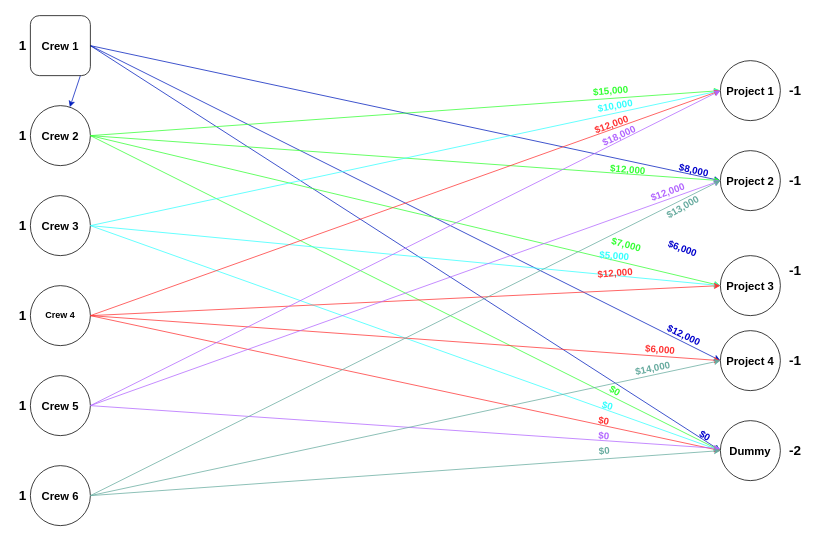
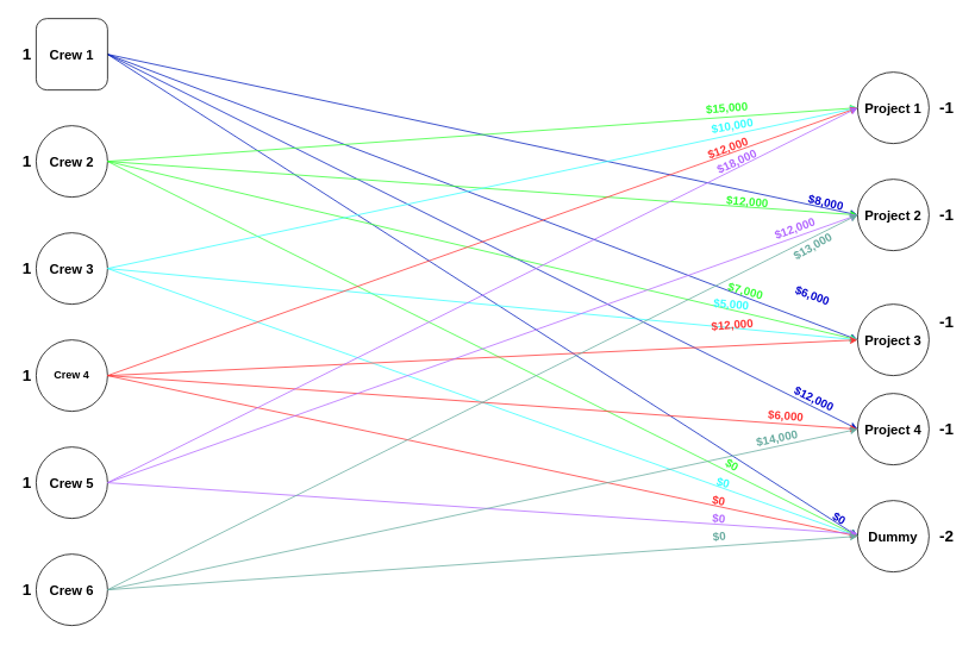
  <mxCell id="0" />
  <mxCell id="1" parent="0" />
  <mxCell id="2" value="&lt;b&gt;&lt;font style=&quot;font-size: 15px&quot;&gt;Project 1&lt;/font&gt;&lt;/b&gt;" style="ellipse;whiteSpace=wrap;html=1;aspect=fixed;" vertex="1" parent="1"><mxGeometry x="960" y="80" width="80" height="80" as="geometry" /></mxCell>
  <mxCell id="3" value="" style="endArrow=classic;html=1;exitX=1;exitY=0.5;exitDx=0;exitDy=0;fillColor=#0050ef;strokeColor=#001DBC;entryX=0;entryY=0.5;entryDx=0;entryDy=0;" edge="1" parent="1" source="12" target="8"><mxGeometry width="50" height="50" relative="1" as="geometry"><mxPoint x="200" y="80" as="sourcePoint" /><mxPoint x="900" y="530.59" as="targetPoint" /></mxGeometry></mxCell>
  <mxCell id="4" value="" style="endArrow=classic;html=1;entryX=0;entryY=0.5;entryDx=0;entryDy=0;fillColor=#0050ef;strokeColor=#001DBC;exitX=1;exitY=0.5;exitDx=0;exitDy=0;" edge="1" parent="1" target="11" source="12"><mxGeometry width="50" height="50" relative="1" as="geometry"><mxPoint x="220" y="130" as="sourcePoint" /><mxPoint x="530" y="515" as="targetPoint" /></mxGeometry></mxCell>
  <mxCell id="5" value="" style="endArrow=classic;html=1;exitX=1;exitY=0.5;exitDx=0;exitDy=0;entryX=0;entryY=0.5;entryDx=0;entryDy=0;fillColor=#0050ef;strokeColor=#001DBC;" edge="1" parent="1" source="12" target="10"><mxGeometry width="50" height="50" relative="1" as="geometry"><mxPoint x="200" y="80" as="sourcePoint" /><mxPoint x="800" y="360" as="targetPoint" /></mxGeometry></mxCell>
- <mxCell id="6" value="" style="endArrow=classic;html=1;fillColor=#0050ef;strokeColor=#001DBC;exitX=1;exitY=0.5;exitDx=0;exitDy=0;" edge="1" parent="1" source="12" target="13"><mxGeometry width="50" height="50" relative="1" as="geometry"><mxPoint x="200" y="80" as="sourcePoint" /><mxPoint x="800" y="200" as="targetPoint" /></mxGeometry></mxCell>
+ <mxCell id="6" value="" style="endArrow=classic;html=1;entryX=0;entryY=0.5;entryDx=0;entryDy=0;fillColor=#0050ef;strokeColor=#001DBC;exitX=1;exitY=0.5;exitDx=0;exitDy=0;" edge="1" parent="1" source="12" target="9"><mxGeometry width="50" height="50" relative="1" as="geometry"><mxPoint x="200" y="80" as="sourcePoint" /><mxPoint x="800" y="200" as="targetPoint" /></mxGeometry></mxCell>
  <mxCell id="7" value="&lt;b style=&quot;font-size: 13px;&quot;&gt;$8,000&lt;/b&gt;" style="text;html=1;strokeColor=none;fillColor=none;align=center;verticalAlign=middle;whiteSpace=wrap;rounded=0;rotation=13;fontColor=#0000CC;fontSize=13;" vertex="1" parent="1"><mxGeometry x="889.87" y="211.1" width="70" height="29.87" as="geometry" /></mxCell>
  <mxCell id="8" value="&lt;b&gt;&lt;font style=&quot;font-size: 15px&quot;&gt;Project 2&lt;/font&gt;&lt;/b&gt;" style="ellipse;whiteSpace=wrap;html=1;aspect=fixed;" vertex="1" parent="1"><mxGeometry x="960" y="200" width="80" height="80" as="geometry" /></mxCell>
  <mxCell id="9" value="&lt;b&gt;&lt;font style=&quot;font-size: 15px&quot;&gt;Project 3&lt;/font&gt;&lt;/b&gt;" style="ellipse;whiteSpace=wrap;html=1;aspect=fixed;" vertex="1" parent="1"><mxGeometry x="960" y="340" width="80" height="80" as="geometry" /></mxCell>
  <mxCell id="10" value="&lt;b&gt;&lt;font style=&quot;font-size: 15px&quot;&gt;Project 4&lt;/font&gt;&lt;/b&gt;" style="ellipse;whiteSpace=wrap;html=1;aspect=fixed;" vertex="1" parent="1"><mxGeometry x="960" y="440" width="80" height="80" as="geometry" /></mxCell>
  <mxCell id="11" value="&lt;b&gt;&lt;font style=&quot;font-size: 15px&quot;&gt;Dummy&lt;/font&gt;&lt;/b&gt;" style="ellipse;whiteSpace=wrap;html=1;aspect=fixed;" vertex="1" parent="1"><mxGeometry x="960" y="560" width="80" height="80" as="geometry" /></mxCell>
  <mxCell id="12" value="&lt;b&gt;&lt;font style=&quot;font-size: 15px&quot;&gt;Crew 1&lt;/font&gt;&lt;/b&gt;" style="whiteSpace=wrap;html=1;aspect=fixed;rounded=1;" vertex="1" parent="1"><mxGeometry x="40" y="20" width="80" height="80" as="geometry" /></mxCell>
  <mxCell id="13" value="&lt;b&gt;&lt;font style=&quot;font-size: 15px&quot;&gt;Crew 2&lt;/font&gt;&lt;/b&gt;" style="ellipse;whiteSpace=wrap;html=1;aspect=fixed;" vertex="1" parent="1"><mxGeometry x="40" y="140" width="80" height="80" as="geometry" /></mxCell>
  <mxCell id="14" value="&lt;b&gt;&lt;font style=&quot;font-size: 15px&quot;&gt;Crew 3&lt;/font&gt;&lt;/b&gt;" style="ellipse;whiteSpace=wrap;html=1;aspect=fixed;" vertex="1" parent="1"><mxGeometry x="40" y="260" width="80" height="80" as="geometry" /></mxCell>
  <mxCell id="15" value="&lt;b&gt;&lt;font style=&quot;font-size: 12px&quot;&gt;Crew 4&lt;/font&gt;&lt;/b&gt;" style="ellipse;whiteSpace=wrap;html=1;aspect=fixed;" vertex="1" parent="1"><mxGeometry x="40" y="380" width="80" height="80" as="geometry" /></mxCell>
  <mxCell id="16" value="&lt;b&gt;&lt;font style=&quot;font-size: 15px&quot;&gt;Crew 5&lt;/font&gt;&lt;/b&gt;" style="ellipse;whiteSpace=wrap;html=1;aspect=fixed;" vertex="1" parent="1"><mxGeometry x="40" y="500" width="80" height="80" as="geometry" /></mxCell>
  <mxCell id="17" value="&lt;b&gt;&lt;font style=&quot;font-size: 15px&quot;&gt;Crew 6&lt;/font&gt;&lt;/b&gt;" style="ellipse;whiteSpace=wrap;html=1;aspect=fixed;" vertex="1" parent="1"><mxGeometry x="40" y="620" width="80" height="80" as="geometry" /></mxCell>
  <mxCell id="18" value="" style="endArrow=classic;html=1;fillColor=#0050ef;entryX=0;entryY=0.5;entryDx=0;entryDy=0;strokeColor=#33FF33;fontColor=#33FF33;exitX=1;exitY=0.5;exitDx=0;exitDy=0;" edge="1" parent="1" source="13" target="2"><mxGeometry width="50" height="50" relative="1" as="geometry"><mxPoint x="160" y="180" as="sourcePoint" /><mxPoint x="800" y="350" as="targetPoint" /></mxGeometry></mxCell>
  <mxCell id="19" value="" style="endArrow=classic;html=1;entryX=0;entryY=0.5;entryDx=0;entryDy=0;fillColor=#0050ef;exitX=1;exitY=0.5;exitDx=0;exitDy=0;strokeColor=#33FF33;fontColor=#33FF33;" edge="1" parent="1" source="13" target="11"><mxGeometry width="50" height="50" relative="1" as="geometry"><mxPoint x="160" y="230" as="sourcePoint" /><mxPoint x="800" y="710" as="targetPoint" /></mxGeometry></mxCell>
  <mxCell id="20" value="" style="endArrow=classic;html=1;exitX=1;exitY=0.5;exitDx=0;exitDy=0;entryX=0;entryY=0.5;entryDx=0;entryDy=0;fillColor=#0050ef;strokeColor=#33FF33;fontColor=#33FF33;" edge="1" parent="1" source="13" target="9"><mxGeometry width="50" height="50" relative="1" as="geometry"><mxPoint x="160" y="230" as="sourcePoint" /><mxPoint x="800" y="590" as="targetPoint" /></mxGeometry></mxCell>
  <mxCell id="21" value="" style="endArrow=classic;html=1;entryX=0;entryY=0.5;entryDx=0;entryDy=0;fillColor=#0050ef;exitX=1;exitY=0.5;exitDx=0;exitDy=0;strokeColor=#33FF33;fontColor=#33FF33;" edge="1" parent="1" source="13" target="8"><mxGeometry width="50" height="50" relative="1" as="geometry"><mxPoint x="160" y="230" as="sourcePoint" /><mxPoint x="800" y="470" as="targetPoint" /></mxGeometry></mxCell>
  <mxCell id="22" value="&lt;b style=&quot;font-size: 13px;&quot;&gt;$15,000&lt;/b&gt;" style="text;html=1;fillColor=none;align=center;verticalAlign=middle;whiteSpace=wrap;rounded=0;rotation=-5;fontColor=#33FF33;fontSize=13;" vertex="1" parent="1"><mxGeometry x="778.88" y="105" width="70" height="30" as="geometry" /></mxCell>
  <mxCell id="23" value="&lt;font color=&quot;#000000&quot; size=&quot;1&quot;&gt;&lt;b style=&quot;font-size: 18px&quot;&gt;1&lt;/b&gt;&lt;/font&gt;" style="text;html=1;strokeColor=none;fillColor=none;align=center;verticalAlign=middle;whiteSpace=wrap;rounded=0;fontColor=#33FF33;" vertex="1" parent="1"><mxGeometry x="20" y="50" width="20" height="20" as="geometry" /></mxCell>
  <mxCell id="24" value="&lt;font color=&quot;#000000&quot; size=&quot;1&quot;&gt;&lt;b style=&quot;font-size: 18px&quot;&gt;1&lt;/b&gt;&lt;/font&gt;" style="text;html=1;strokeColor=none;fillColor=none;align=center;verticalAlign=middle;whiteSpace=wrap;rounded=0;fontColor=#33FF33;" vertex="1" parent="1"><mxGeometry x="20" y="170" width="20" height="20" as="geometry" /></mxCell>
  <mxCell id="25" value="&lt;font color=&quot;#000000&quot; size=&quot;1&quot;&gt;&lt;b style=&quot;font-size: 18px&quot;&gt;1&lt;/b&gt;&lt;/font&gt;" style="text;html=1;strokeColor=none;fillColor=none;align=center;verticalAlign=middle;whiteSpace=wrap;rounded=0;fontColor=#33FF33;" vertex="1" parent="1"><mxGeometry x="20" y="290" width="20" height="20" as="geometry" /></mxCell>
  <mxCell id="26" value="&lt;font color=&quot;#000000&quot; size=&quot;1&quot;&gt;&lt;b style=&quot;font-size: 18px&quot;&gt;1&lt;/b&gt;&lt;/font&gt;" style="text;html=1;strokeColor=none;fillColor=none;align=center;verticalAlign=middle;whiteSpace=wrap;rounded=0;fontColor=#33FF33;" vertex="1" parent="1"><mxGeometry x="20" y="410" width="20" height="20" as="geometry" /></mxCell>
  <mxCell id="27" value="&lt;font color=&quot;#000000&quot; size=&quot;1&quot;&gt;&lt;b style=&quot;font-size: 18px&quot;&gt;1&lt;/b&gt;&lt;/font&gt;" style="text;html=1;strokeColor=none;fillColor=none;align=center;verticalAlign=middle;whiteSpace=wrap;rounded=0;fontColor=#33FF33;" vertex="1" parent="1"><mxGeometry x="20" y="530" width="20" height="20" as="geometry" /></mxCell>
  <mxCell id="28" value="&lt;font color=&quot;#000000&quot; size=&quot;1&quot;&gt;&lt;b style=&quot;font-size: 18px&quot;&gt;1&lt;/b&gt;&lt;/font&gt;" style="text;html=1;strokeColor=none;fillColor=none;align=center;verticalAlign=middle;whiteSpace=wrap;rounded=0;fontColor=#33FF33;" vertex="1" parent="1"><mxGeometry x="20" y="650" width="20" height="20" as="geometry" /></mxCell>
  <mxCell id="29" value="&lt;font color=&quot;#000000&quot; size=&quot;1&quot;&gt;&lt;b style=&quot;font-size: 18px&quot;&gt;-1&lt;/b&gt;&lt;/font&gt;" style="text;html=1;strokeColor=none;fillColor=none;align=center;verticalAlign=middle;whiteSpace=wrap;rounded=0;fontColor=#33FF33;" vertex="1" parent="1"><mxGeometry x="1050" y="110" width="20" height="20" as="geometry" /></mxCell>
  <mxCell id="30" value="&lt;font color=&quot;#000000&quot; size=&quot;1&quot;&gt;&lt;b style=&quot;font-size: 18px&quot;&gt;-1&lt;/b&gt;&lt;/font&gt;" style="text;html=1;strokeColor=none;fillColor=none;align=center;verticalAlign=middle;whiteSpace=wrap;rounded=0;fontColor=#33FF33;" vertex="1" parent="1"><mxGeometry x="1050" y="230" width="20" height="20" as="geometry" /></mxCell>
  <mxCell id="31" value="&lt;font color=&quot;#000000&quot; size=&quot;1&quot;&gt;&lt;b style=&quot;font-size: 18px&quot;&gt;-1&lt;/b&gt;&lt;/font&gt;" style="text;html=1;strokeColor=none;fillColor=none;align=center;verticalAlign=middle;whiteSpace=wrap;rounded=0;fontColor=#33FF33;" vertex="1" parent="1"><mxGeometry x="1050" y="350" width="20" height="20" as="geometry" /></mxCell>
  <mxCell id="32" value="&lt;font color=&quot;#000000&quot; size=&quot;1&quot;&gt;&lt;b style=&quot;font-size: 18px&quot;&gt;-1&lt;/b&gt;&lt;/font&gt;" style="text;html=1;strokeColor=none;fillColor=none;align=center;verticalAlign=middle;whiteSpace=wrap;rounded=0;fontColor=#33FF33;" vertex="1" parent="1"><mxGeometry x="1050" y="470" width="20" height="20" as="geometry" /></mxCell>
  <mxCell id="33" value="&lt;font color=&quot;#000000&quot; size=&quot;1&quot;&gt;&lt;b style=&quot;font-size: 18px&quot;&gt;-2&lt;/b&gt;&lt;/font&gt;" style="text;html=1;strokeColor=none;fillColor=none;align=center;verticalAlign=middle;whiteSpace=wrap;rounded=0;fontColor=#33FF33;" vertex="1" parent="1"><mxGeometry x="1050" y="590" width="20" height="20" as="geometry" /></mxCell>
  <mxCell id="34" value="" style="endArrow=classic;html=1;fillColor=#0050ef;entryX=0;entryY=0.5;entryDx=0;entryDy=0;fontColor=#33FF33;exitX=1;exitY=0.5;exitDx=0;exitDy=0;strokeColor=#33FFFF;" edge="1" parent="1" source="14" target="2"><mxGeometry width="50" height="50" relative="1" as="geometry"><mxPoint x="170" y="190" as="sourcePoint" /><mxPoint x="970" y="130" as="targetPoint" /></mxGeometry></mxCell>
  <mxCell id="35" value="" style="endArrow=classic;html=1;entryX=0;entryY=0.5;entryDx=0;entryDy=0;fillColor=#0050ef;exitX=1;exitY=0.5;exitDx=0;exitDy=0;fontColor=#33FF33;strokeColor=#33FFFF;" edge="1" parent="1" source="14" target="11"><mxGeometry width="50" height="50" relative="1" as="geometry"><mxPoint x="170" y="190" as="sourcePoint" /><mxPoint x="970" y="610" as="targetPoint" /></mxGeometry></mxCell>
  <mxCell id="36" value="" style="endArrow=classic;html=1;exitX=1;exitY=0.5;exitDx=0;exitDy=0;entryX=0;entryY=0.5;entryDx=0;entryDy=0;fillColor=#0050ef;fontColor=#33FF33;strokeColor=#33FFFF;" edge="1" parent="1" source="14" target="9"><mxGeometry width="50" height="50" relative="1" as="geometry"><mxPoint x="170" y="190" as="sourcePoint" /><mxPoint x="970" y="370" as="targetPoint" /></mxGeometry></mxCell>
  <mxCell id="37" value="&lt;b style=&quot;font-size: 13px;&quot;&gt;$10,000&lt;/b&gt;" style="text;html=1;fillColor=none;align=center;verticalAlign=middle;whiteSpace=wrap;rounded=0;rotation=-10;fontColor=#33FFFF;fontSize=13;" vertex="1" parent="1"><mxGeometry x="780" y="130.02" width="80" height="20" as="geometry" /></mxCell>
  <mxCell id="38" value="&lt;b style=&quot;font-size: 13px;&quot;&gt;$6,000&lt;/b&gt;" style="text;html=1;strokeColor=none;fillColor=none;align=center;verticalAlign=middle;whiteSpace=wrap;rounded=0;rotation=20;fontColor=#0000CC;fontSize=13;" vertex="1" parent="1"><mxGeometry x="869.56" y="320" width="80" height="20" as="geometry" /></mxCell>
  <mxCell id="39" value="&lt;b style=&quot;font-size: 13px;&quot;&gt;$12,000&lt;/b&gt;" style="text;html=1;strokeColor=none;fillColor=none;align=center;verticalAlign=middle;whiteSpace=wrap;rounded=0;rotation=26;fontColor=#0000CC;fontSize=13;" vertex="1" parent="1"><mxGeometry x="872.19" y="430.51" width="80" height="30" as="geometry" /></mxCell>
  <mxCell id="40" value="&lt;b style=&quot;font-size: 13px;&quot;&gt;$0&lt;/b&gt;" style="text;html=1;strokeColor=none;fillColor=none;align=center;verticalAlign=middle;whiteSpace=wrap;rounded=0;rotation=30;fontColor=#0000CC;fontSize=13;" vertex="1" parent="1"><mxGeometry x="930" y="570" width="20" height="20" as="geometry" /></mxCell>
  <mxCell id="41" value="&lt;b style=&quot;font-size: 13px;&quot;&gt;$12,000&lt;/b&gt;" style="text;html=1;fillColor=none;align=center;verticalAlign=middle;whiteSpace=wrap;rounded=0;rotation=5;fontColor=#33FF33;fontSize=13;" vertex="1" parent="1"><mxGeometry x="802.19" y="209.98" width="70" height="30" as="geometry" /></mxCell>
  <mxCell id="42" value="&lt;b style=&quot;font-size: 13px;&quot;&gt;$7,000&lt;/b&gt;" style="text;html=1;fillColor=none;align=center;verticalAlign=middle;whiteSpace=wrap;rounded=0;rotation=15;fontColor=#33FF33;fontSize=13;" vertex="1" parent="1"><mxGeometry x="799.56" y="310" width="70" height="30" as="geometry" /></mxCell>
  <mxCell id="43" value="&lt;b style=&quot;font-size: 13px;&quot;&gt;$0&lt;/b&gt;" style="text;html=1;fillColor=none;align=center;verticalAlign=middle;whiteSpace=wrap;rounded=0;rotation=30;fontColor=#33FF33;fontSize=13;" vertex="1" parent="1"><mxGeometry x="810" y="510" width="20" height="20" as="geometry" /></mxCell>
  <mxCell id="44" value="&lt;b style=&quot;font-size: 13px;&quot;&gt;$5,000&lt;/b&gt;" style="text;html=1;fillColor=none;align=center;verticalAlign=middle;whiteSpace=wrap;rounded=0;rotation=5;fontColor=#33FFFF;fontSize=13;" vertex="1" parent="1"><mxGeometry x="778.88" y="330" width="80" height="20" as="geometry" /></mxCell>
  <mxCell id="45" value="&lt;b style=&quot;font-size: 13px;&quot;&gt;$0&lt;/b&gt;" style="text;html=1;fillColor=none;align=center;verticalAlign=middle;whiteSpace=wrap;rounded=0;rotation=15;fontColor=#33FFFF;fontSize=13;" vertex="1" parent="1"><mxGeometry x="800" y="530" width="20" height="20" as="geometry" /></mxCell>
  <mxCell id="46" value="" style="endArrow=classic;html=1;entryX=0;entryY=0.5;entryDx=0;entryDy=0;fillColor=#0050ef;exitX=1;exitY=0.5;exitDx=0;exitDy=0;fontColor=#FF3333;strokeColor=#FF3333;" edge="1" parent="1" source="15" target="2"><mxGeometry width="50" height="50" relative="1" as="geometry"><mxPoint x="170" y="310" as="sourcePoint" /><mxPoint x="970" y="610" as="targetPoint" /></mxGeometry></mxCell>
  <mxCell id="47" value="" style="endArrow=classic;html=1;entryX=0;entryY=0.5;entryDx=0;entryDy=0;fillColor=#0050ef;exitX=1;exitY=0.5;exitDx=0;exitDy=0;fontColor=#FF3333;strokeColor=#FF3333;" edge="1" parent="1" source="15" target="9"><mxGeometry width="50" height="50" relative="1" as="geometry"><mxPoint x="170" y="430" as="sourcePoint" /><mxPoint x="970" y="130" as="targetPoint" /></mxGeometry></mxCell>
  <mxCell id="48" value="" style="endArrow=classic;html=1;entryX=0;entryY=0.5;entryDx=0;entryDy=0;fillColor=#0050ef;exitX=1;exitY=0.5;exitDx=0;exitDy=0;fontColor=#FF3333;strokeColor=#FF3333;" edge="1" parent="1" source="15" target="10"><mxGeometry width="50" height="50" relative="1" as="geometry"><mxPoint x="170" y="430" as="sourcePoint" /><mxPoint x="970" y="370" as="targetPoint" /></mxGeometry></mxCell>
  <mxCell id="49" value="" style="endArrow=classic;html=1;entryX=0;entryY=0.5;entryDx=0;entryDy=0;fillColor=#0050ef;exitX=1;exitY=0.5;exitDx=0;exitDy=0;fontColor=#FF3333;strokeColor=#FF3333;" edge="1" parent="1" source="15" target="11"><mxGeometry width="50" height="50" relative="1" as="geometry"><mxPoint x="180" y="440" as="sourcePoint" /><mxPoint x="980" y="380" as="targetPoint" /></mxGeometry></mxCell>
  <mxCell id="50" value="&lt;b style=&quot;font-size: 13px;&quot;&gt;$12,000&lt;/b&gt;" style="text;html=1;strokeColor=none;fillColor=none;align=center;verticalAlign=middle;whiteSpace=wrap;rounded=0;rotation=-20;fontColor=#FF3333;fontSize=13;" vertex="1" parent="1"><mxGeometry x="775" y="150.02" width="80" height="30" as="geometry" /></mxCell>
  <mxCell id="51" value="&lt;b style=&quot;font-size: 13px;&quot;&gt;$12,000&lt;/b&gt;" style="text;html=1;strokeColor=none;fillColor=none;align=center;verticalAlign=middle;whiteSpace=wrap;rounded=0;rotation=-5;fontColor=#FF3333;fontSize=13;" vertex="1" parent="1"><mxGeometry x="785" y="350" width="70" height="25.44" as="geometry" /></mxCell>
  <mxCell id="52" value="&lt;b style=&quot;font-size: 13px;&quot;&gt;$6,000&lt;/b&gt;" style="text;html=1;strokeColor=none;fillColor=none;align=center;verticalAlign=middle;whiteSpace=wrap;rounded=0;rotation=5;fontColor=#FF3333;fontSize=13;" vertex="1" parent="1"><mxGeometry x="840" y="450" width="80" height="30" as="geometry" /></mxCell>
  <mxCell id="53" value="&lt;b style=&quot;font-size: 13px;&quot;&gt;$0&lt;/b&gt;" style="text;html=1;strokeColor=none;fillColor=none;align=center;verticalAlign=middle;whiteSpace=wrap;rounded=0;rotation=10;fontColor=#FF3333;fontSize=13;" vertex="1" parent="1"><mxGeometry x="795" y="550" width="20" height="20" as="geometry" /></mxCell>
  <mxCell id="54" value="" style="endArrow=classic;html=1;entryX=0;entryY=0.5;entryDx=0;entryDy=0;fillColor=#0050ef;exitX=1;exitY=0.5;exitDx=0;exitDy=0;fontColor=#FF3333;strokeColor=#B266FF;" edge="1" parent="1" source="16" target="2"><mxGeometry width="50" height="50" relative="1" as="geometry"><mxPoint x="170" y="430" as="sourcePoint" /><mxPoint x="970" y="130" as="targetPoint" /></mxGeometry></mxCell>
  <mxCell id="55" value="" style="endArrow=classic;html=1;entryX=0;entryY=0.5;entryDx=0;entryDy=0;fillColor=#0050ef;exitX=1;exitY=0.5;exitDx=0;exitDy=0;fontColor=#FF3333;strokeColor=#B266FF;" edge="1" parent="1" source="16" target="8"><mxGeometry width="50" height="50" relative="1" as="geometry"><mxPoint x="170" y="550" as="sourcePoint" /><mxPoint x="970" y="130" as="targetPoint" /></mxGeometry></mxCell>
  <mxCell id="56" value="" style="endArrow=classic;html=1;fillColor=#0050ef;exitX=1;exitY=0.5;exitDx=0;exitDy=0;fontColor=#FF3333;strokeColor=#B266FF;" edge="1" parent="1" source="16" target="11"><mxGeometry width="50" height="50" relative="1" as="geometry"><mxPoint x="180" y="560" as="sourcePoint" /><mxPoint x="980" y="140" as="targetPoint" /></mxGeometry></mxCell>
  <mxCell id="57" value="&lt;b style=&quot;font-size: 13px;&quot;&gt;$18,000&lt;/b&gt;" style="text;html=1;fillColor=none;align=center;verticalAlign=middle;whiteSpace=wrap;rounded=0;rotation=-25;fontColor=#B266FF;fontSize=13;" vertex="1" parent="1"><mxGeometry x="785" y="165" width="80" height="30" as="geometry" /></mxCell>
  <mxCell id="58" value="&lt;b style=&quot;font-size: 13px;&quot;&gt;$12,000&lt;/b&gt;" style="text;html=1;fillColor=none;align=center;verticalAlign=middle;whiteSpace=wrap;rounded=0;rotation=-20;fontColor=#B266FF;fontSize=13;" vertex="1" parent="1"><mxGeometry x="850" y="239.98" width="80" height="30" as="geometry" /></mxCell>
  <mxCell id="59" value="&lt;b style=&quot;font-size: 13px;&quot;&gt;$0&lt;/b&gt;" style="text;html=1;fillColor=none;align=center;verticalAlign=middle;whiteSpace=wrap;rounded=0;rotation=5;fontColor=#B266FF;fontSize=13;" vertex="1" parent="1"><mxGeometry x="790" y="570" width="30" height="20" as="geometry" /></mxCell>
  <mxCell id="60" value="" style="endArrow=classic;html=1;entryX=0;entryY=0.5;entryDx=0;entryDy=0;fillColor=#0050ef;exitX=1;exitY=0.5;exitDx=0;exitDy=0;fontColor=#67AB9F;strokeColor=#67AB9F;" edge="1" parent="1" source="17" target="8"><mxGeometry width="50" height="50" relative="1" as="geometry"><mxPoint x="170" y="550" as="sourcePoint" /><mxPoint x="970" y="250" as="targetPoint" /></mxGeometry></mxCell>
  <mxCell id="61" value="" style="endArrow=classic;html=1;entryX=0;entryY=0.5;entryDx=0;entryDy=0;fillColor=#0050ef;exitX=1;exitY=0.5;exitDx=0;exitDy=0;fontColor=#67AB9F;strokeColor=#67AB9F;" edge="1" parent="1" source="17" target="10"><mxGeometry width="50" height="50" relative="1" as="geometry"><mxPoint x="170" y="670" as="sourcePoint" /><mxPoint x="970" y="250" as="targetPoint" /></mxGeometry></mxCell>
  <mxCell id="62" value="" style="endArrow=classic;html=1;entryX=0;entryY=0.5;entryDx=0;entryDy=0;fillColor=#0050ef;exitX=1;exitY=0.5;exitDx=0;exitDy=0;fontColor=#67AB9F;strokeColor=#67AB9F;" edge="1" parent="1" source="17" target="11"><mxGeometry width="50" height="50" relative="1" as="geometry"><mxPoint x="180" y="680" as="sourcePoint" /><mxPoint x="980" y="260" as="targetPoint" /></mxGeometry></mxCell>
  <mxCell id="63" value="&lt;b style=&quot;font-size: 13px;&quot;&gt;$13,000&lt;/b&gt;" style="text;html=1;fillColor=none;align=center;verticalAlign=middle;whiteSpace=wrap;rounded=0;rotation=-30;fontColor=#67AB9F;fontSize=13;" vertex="1" parent="1"><mxGeometry x="870" y="260" width="80" height="30" as="geometry" /></mxCell>
  <mxCell id="64" value="&lt;b style=&quot;font-size: 13px;&quot;&gt;$14,000&lt;/b&gt;" style="text;html=1;fillColor=none;align=center;verticalAlign=middle;whiteSpace=wrap;rounded=0;rotation=-12;fontColor=#67AB9F;fontSize=13;" vertex="1" parent="1"><mxGeometry x="830" y="480" width="80" height="20" as="geometry" /></mxCell>
  <mxCell id="65" value="&lt;b style=&quot;font-size: 13px;&quot;&gt;$0&lt;/b&gt;" style="text;html=1;fillColor=none;align=center;verticalAlign=middle;whiteSpace=wrap;rounded=0;rotation=-5;fontColor=#67AB9F;fontSize=13;" vertex="1" parent="1"><mxGeometry x="792.5" y="590" width="25" height="20" as="geometry" /></mxCell>
